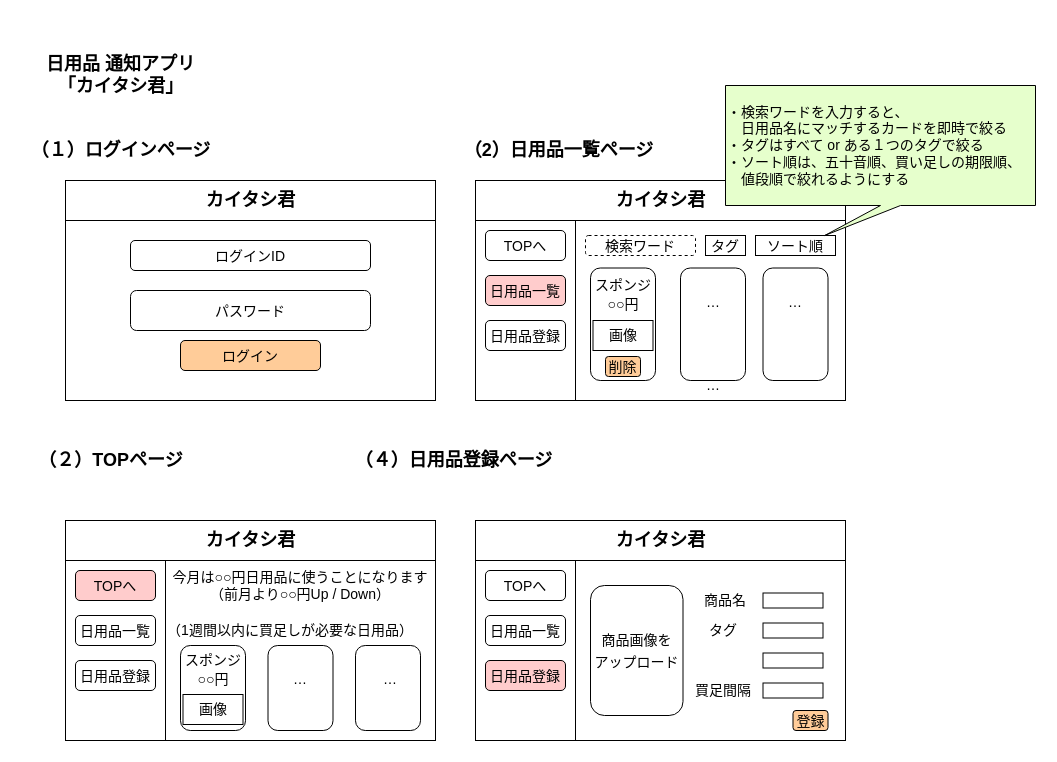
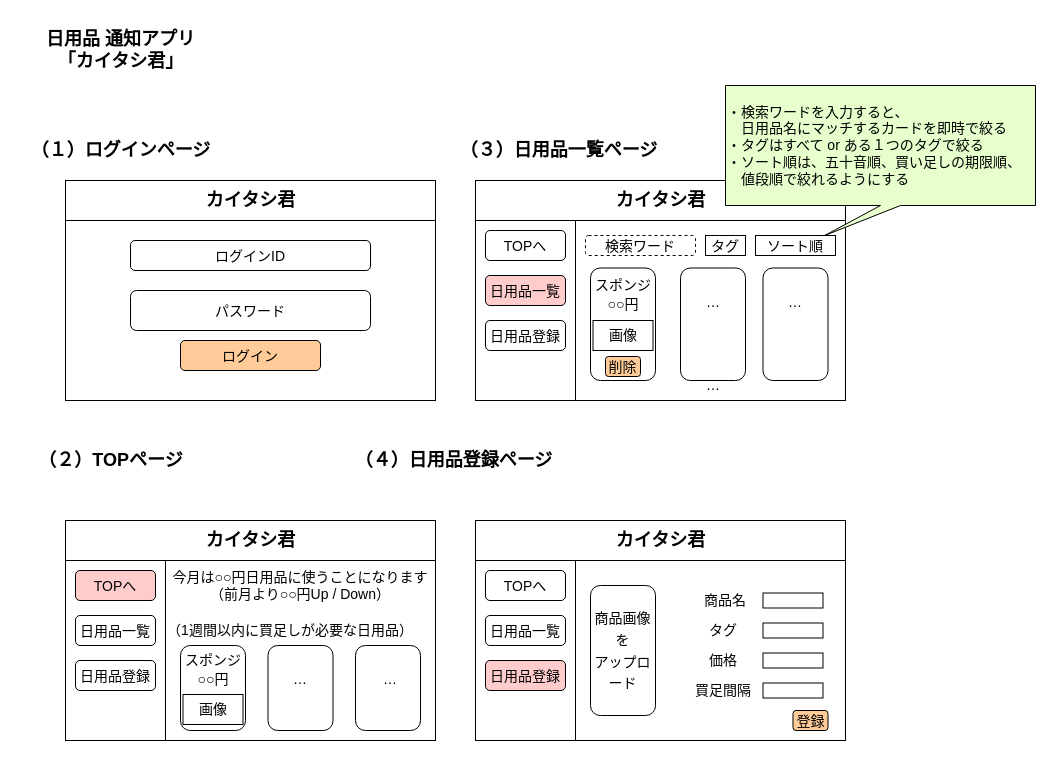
  <mxCell id="0" />
  <mxCell id="1" parent="0" />
  <mxCell id="2" value="" style="rounded=0;whiteSpace=wrap;html=1;fontSize=18;" vertex="1" parent="1"><mxGeometry x="475" y="180" width="370" height="220" as="geometry" /></mxCell>
- <mxCell id="3" value="&lt;b&gt;&lt;font style=&quot;font-size: 18px;&quot;&gt;日用品 通知アプリ&lt;br&gt;「カイタシ君」&lt;/font&gt;&lt;/b&gt;" style="text;html=1;align=center;verticalAlign=middle;resizable=0;points=[];autosize=1;strokeColor=none;fillColor=none;" vertex="1" parent="1"><mxGeometry x="35" y="45" width="170" height="60" as="geometry" /></mxCell>
+ <mxCell id="3" value="&lt;b&gt;&lt;font style=&quot;font-size: 18px;&quot;&gt;日用品 通知アプリ&lt;br&gt;「カイタシ君」&lt;/font&gt;&lt;/b&gt;" style="text;html=1;align=center;verticalAlign=middle;resizable=0;points=[];autosize=1;strokeColor=none;fillColor=none;" vertex="1" parent="1"><mxGeometry x="35" y="20" width="170" height="60" as="geometry" /></mxCell>
  <mxCell id="4" value="" style="rounded=0;whiteSpace=wrap;html=1;fontSize=18;" vertex="1" parent="1"><mxGeometry x="65" y="180" width="370" height="220" as="geometry" /></mxCell>
  <mxCell id="5" value="&lt;span style=&quot;font-size: 18px;&quot;&gt;&lt;b&gt;（１）ログインページ&lt;/b&gt;&lt;/span&gt;" style="text;html=1;align=center;verticalAlign=middle;resizable=0;points=[];autosize=1;strokeColor=none;fillColor=none;" vertex="1" parent="1"><mxGeometry x="20" y="130" width="200" height="40" as="geometry" /></mxCell>
  <mxCell id="6" value="" style="rounded=0;whiteSpace=wrap;html=1;fontSize=18;" vertex="1" parent="1"><mxGeometry x="65" y="180" width="370" height="40" as="geometry" /></mxCell>
  <mxCell id="7" value="&lt;span style=&quot;font-size: 18px;&quot;&gt;&lt;b&gt;カイタシ君&lt;/b&gt;&lt;/span&gt;" style="text;html=1;align=center;verticalAlign=middle;resizable=0;points=[];autosize=1;strokeColor=none;fillColor=none;" vertex="1" parent="1"><mxGeometry x="195" y="180" width="110" height="40" as="geometry" /></mxCell>
  <mxCell id="8" value="&lt;font style=&quot;font-size: 14px;&quot;&gt;ログインID&lt;/font&gt;" style="rounded=1;whiteSpace=wrap;html=1;fontSize=18;" vertex="1" parent="1"><mxGeometry x="130" y="240" width="240" height="30" as="geometry" /></mxCell>
  <mxCell id="9" value="&lt;font style=&quot;font-size: 14px;&quot;&gt;パスワード&lt;/font&gt;" style="rounded=1;whiteSpace=wrap;html=1;fontSize=18;" vertex="1" parent="1"><mxGeometry x="130" y="290" width="240" height="40" as="geometry" /></mxCell>
  <mxCell id="10" value="&lt;font style=&quot;font-size: 14px;&quot;&gt;ログイン&lt;/font&gt;" style="rounded=1;whiteSpace=wrap;html=1;fontSize=18;fillColor=#FFCC99;" vertex="1" parent="1"><mxGeometry x="180" y="340" width="140" height="30" as="geometry" /></mxCell>
  <mxCell id="11" value="&lt;span style=&quot;font-size: 18px;&quot;&gt;&lt;b&gt;（２）TOPページ&lt;/b&gt;&lt;/span&gt;" style="text;html=1;align=center;verticalAlign=middle;resizable=0;points=[];autosize=1;strokeColor=none;fillColor=none;" vertex="1" parent="1"><mxGeometry x="25" y="440" width="170" height="40" as="geometry" /></mxCell>
  <mxCell id="12" value="" style="rounded=0;whiteSpace=wrap;html=1;fontSize=18;" vertex="1" parent="1"><mxGeometry x="65" y="520" width="370" height="220" as="geometry" /></mxCell>
  <mxCell id="13" value="" style="rounded=0;whiteSpace=wrap;html=1;fontSize=18;" vertex="1" parent="1"><mxGeometry x="65" y="520" width="370" height="40" as="geometry" /></mxCell>
  <mxCell id="14" value="&lt;span style=&quot;font-size: 18px;&quot;&gt;&lt;b&gt;カイタシ君&lt;/b&gt;&lt;/span&gt;" style="text;html=1;align=center;verticalAlign=middle;resizable=0;points=[];autosize=1;strokeColor=none;fillColor=none;" vertex="1" parent="1"><mxGeometry x="195" y="520" width="110" height="40" as="geometry" /></mxCell>
  <mxCell id="15" value="" style="rounded=0;whiteSpace=wrap;html=1;fontSize=18;" vertex="1" parent="1"><mxGeometry x="65" y="560" width="100" height="180" as="geometry" /></mxCell>
  <mxCell id="16" value="&lt;font style=&quot;font-size: 14px;&quot;&gt;TOPへ&lt;/font&gt;" style="rounded=1;whiteSpace=wrap;html=1;fontSize=18;fillColor=#FFCCCC;" vertex="1" parent="1"><mxGeometry x="75" y="570" width="80" height="30" as="geometry" /></mxCell>
  <mxCell id="17" value="&lt;span style=&quot;font-size: 14px;&quot;&gt;日用品一覧&lt;/span&gt;" style="rounded=1;whiteSpace=wrap;html=1;fontSize=18;" vertex="1" parent="1"><mxGeometry x="75" y="615" width="80" height="30" as="geometry" /></mxCell>
  <mxCell id="18" value="&lt;span style=&quot;font-size: 14px;&quot;&gt;日用品登録&lt;/span&gt;" style="rounded=1;whiteSpace=wrap;html=1;fontSize=18;" vertex="1" parent="1"><mxGeometry x="75" y="660" width="80" height="30" as="geometry" /></mxCell>
  <mxCell id="19" value="今月は○○円日用品に使うことになります&lt;br&gt;（前月より○○円Up / Down）" style="text;html=1;strokeColor=none;fillColor=none;align=center;verticalAlign=middle;whiteSpace=wrap;rounded=0;fontSize=14;" vertex="1" parent="1"><mxGeometry x="165" y="570" width="270" height="30" as="geometry" /></mxCell>
  <mxCell id="20" value="（1週間以内に買足しが必要な日用品）" style="text;html=1;strokeColor=none;fillColor=none;align=center;verticalAlign=middle;whiteSpace=wrap;rounded=0;fontSize=14;" vertex="1" parent="1"><mxGeometry x="165" y="615" width="250" height="30" as="geometry" /></mxCell>
  <mxCell id="21" value="" style="rounded=1;whiteSpace=wrap;html=1;fontSize=18;" vertex="1" parent="1"><mxGeometry x="180" y="645" width="65" height="85" as="geometry" /></mxCell>
  <mxCell id="22" value="" style="rounded=1;whiteSpace=wrap;html=1;fontSize=18;" vertex="1" parent="1"><mxGeometry x="355" y="645" width="65" height="85" as="geometry" /></mxCell>
  <mxCell id="23" value="" style="rounded=1;whiteSpace=wrap;html=1;fontSize=18;" vertex="1" parent="1"><mxGeometry x="267.5" y="645" width="65" height="85" as="geometry" /></mxCell>
  <mxCell id="24" value="スポンジ" style="text;html=1;strokeColor=none;fillColor=none;align=center;verticalAlign=middle;whiteSpace=wrap;rounded=0;fontSize=14;" vertex="1" parent="1"><mxGeometry x="167.5" y="645" width="90" height="30" as="geometry" /></mxCell>
  <mxCell id="25" value="○○円" style="text;html=1;strokeColor=none;fillColor=none;align=center;verticalAlign=middle;whiteSpace=wrap;rounded=0;fontSize=14;" vertex="1" parent="1"><mxGeometry x="167.5" y="664" width="90" height="30" as="geometry" /></mxCell>
  <mxCell id="26" value="画像" style="text;html=1;strokeColor=#000000;fillColor=none;align=center;verticalAlign=middle;whiteSpace=wrap;rounded=0;fontSize=14;" vertex="1" parent="1"><mxGeometry x="182.5" y="694" width="60" height="30" as="geometry" /></mxCell>
  <mxCell id="27" value="…" style="text;html=1;strokeColor=none;fillColor=none;align=center;verticalAlign=middle;whiteSpace=wrap;rounded=0;fontSize=14;" vertex="1" parent="1"><mxGeometry x="280" y="664" width="40" height="30" as="geometry" /></mxCell>
  <mxCell id="28" value="…" style="text;html=1;strokeColor=none;fillColor=none;align=center;verticalAlign=middle;whiteSpace=wrap;rounded=0;fontSize=14;" vertex="1" parent="1"><mxGeometry x="370" y="664" width="40" height="30" as="geometry" /></mxCell>
- <mxCell id="29" value="&lt;span style=&quot;font-size: 18px;&quot;&gt;&lt;b&gt;（2）日用品一覧ページ&lt;/b&gt;&lt;/span&gt;" style="text;html=1;align=center;verticalAlign=middle;resizable=0;points=[];autosize=1;strokeColor=none;fillColor=none;" vertex="1" parent="1"><mxGeometry x="447.5" y="130" width="220" height="40" as="geometry" /></mxCell>
+ <mxCell id="29" value="&lt;span style=&quot;font-size: 18px;&quot;&gt;&lt;b&gt;（３）日用品一覧ページ&lt;/b&gt;&lt;/span&gt;" style="text;html=1;align=center;verticalAlign=middle;resizable=0;points=[];autosize=1;strokeColor=none;fillColor=none;" vertex="1" parent="1"><mxGeometry x="447.5" y="130" width="220" height="40" as="geometry" /></mxCell>
  <mxCell id="30" value="" style="rounded=0;whiteSpace=wrap;html=1;fontSize=18;" vertex="1" parent="1"><mxGeometry x="475" y="180" width="370" height="40" as="geometry" /></mxCell>
  <mxCell id="31" value="&lt;span style=&quot;font-size: 18px;&quot;&gt;&lt;b&gt;カイタシ君&lt;/b&gt;&lt;/span&gt;" style="text;html=1;align=center;verticalAlign=middle;resizable=0;points=[];autosize=1;strokeColor=none;fillColor=none;" vertex="1" parent="1"><mxGeometry x="605" y="180" width="110" height="40" as="geometry" /></mxCell>
  <mxCell id="32" value="" style="rounded=0;whiteSpace=wrap;html=1;fontSize=18;" vertex="1" parent="1"><mxGeometry x="475" y="220" width="100" height="180" as="geometry" /></mxCell>
  <mxCell id="33" value="&lt;font style=&quot;font-size: 14px;&quot;&gt;TOPへ&lt;/font&gt;" style="rounded=1;whiteSpace=wrap;html=1;fontSize=18;fillColor=none;" vertex="1" parent="1"><mxGeometry x="485" y="230" width="80" height="30" as="geometry" /></mxCell>
  <mxCell id="34" value="&lt;span style=&quot;font-size: 14px;&quot;&gt;日用品一覧&lt;/span&gt;" style="rounded=1;whiteSpace=wrap;html=1;fontSize=18;fillColor=#FFCCCC;" vertex="1" parent="1"><mxGeometry x="485" y="275" width="80" height="30" as="geometry" /></mxCell>
  <mxCell id="35" value="&lt;span style=&quot;font-size: 14px;&quot;&gt;日用品登録&lt;/span&gt;" style="rounded=1;whiteSpace=wrap;html=1;fontSize=18;" vertex="1" parent="1"><mxGeometry x="485" y="320" width="80" height="30" as="geometry" /></mxCell>
  <mxCell id="36" value="&lt;font style=&quot;font-size: 14px;&quot;&gt;検索ワード&lt;/font&gt;" style="rounded=1;whiteSpace=wrap;html=1;fontSize=18;dashed=1;" vertex="1" parent="1"><mxGeometry x="585" y="235" width="110" height="20" as="geometry" /></mxCell>
  <mxCell id="37" value="&lt;font style=&quot;font-size: 14px;&quot;&gt;ソート順&lt;/font&gt;" style="rounded=0;whiteSpace=wrap;html=1;fontSize=18;" vertex="1" parent="1"><mxGeometry x="755" y="235" width="80" height="20" as="geometry" /></mxCell>
  <mxCell id="38" value="・検索ワードを入力すると、&lt;br&gt;　日用品名にマッチするカードを即時で絞る&lt;br&gt;・タグはすべて or ある１つのタグで絞る&lt;br&gt;・ソート順は、五十音順、買い足しの期限順、&lt;br&gt;　値段順で絞れるようにする" style="shape=callout;whiteSpace=wrap;html=1;perimeter=calloutPerimeter;strokeColor=#000000;fontSize=14;fillColor=#E6FFCC;position2=0.32;align=left;" vertex="1" parent="1"><mxGeometry x="725" y="85" width="310" height="150" as="geometry" /></mxCell>
  <mxCell id="39" value="&lt;font style=&quot;font-size: 14px;&quot;&gt;タグ&lt;/font&gt;" style="rounded=0;whiteSpace=wrap;html=1;fontSize=18;" vertex="1" parent="1"><mxGeometry x="705" y="235" width="40" height="20" as="geometry" /></mxCell>
  <mxCell id="40" value="" style="rounded=1;whiteSpace=wrap;html=1;fontSize=18;" vertex="1" parent="1"><mxGeometry x="590" y="267.5" width="65" height="112.5" as="geometry" /></mxCell>
  <mxCell id="41" value="スポンジ" style="text;html=1;strokeColor=none;fillColor=none;align=center;verticalAlign=middle;whiteSpace=wrap;rounded=0;fontSize=14;" vertex="1" parent="1"><mxGeometry x="577.5" y="270" width="90" height="30" as="geometry" /></mxCell>
  <mxCell id="42" value="○○円" style="text;html=1;strokeColor=none;fillColor=none;align=center;verticalAlign=middle;whiteSpace=wrap;rounded=0;fontSize=14;" vertex="1" parent="1"><mxGeometry x="577.5" y="289" width="90" height="30" as="geometry" /></mxCell>
  <mxCell id="43" value="画像" style="text;html=1;strokeColor=#000000;fillColor=none;align=center;verticalAlign=middle;whiteSpace=wrap;rounded=0;fontSize=14;" vertex="1" parent="1"><mxGeometry x="592.5" y="320" width="60" height="30" as="geometry" /></mxCell>
  <mxCell id="44" value="" style="rounded=1;whiteSpace=wrap;html=1;fontSize=18;" vertex="1" parent="1"><mxGeometry x="680" y="267.5" width="65" height="112.5" as="geometry" /></mxCell>
  <mxCell id="45" value="…" style="text;html=1;strokeColor=none;fillColor=none;align=center;verticalAlign=middle;whiteSpace=wrap;rounded=0;fontSize=14;" vertex="1" parent="1"><mxGeometry x="692.5" y="286.5" width="40" height="30" as="geometry" /></mxCell>
  <mxCell id="46" value="" style="rounded=1;whiteSpace=wrap;html=1;fontSize=18;" vertex="1" parent="1"><mxGeometry x="762.5" y="267.5" width="65" height="112.5" as="geometry" /></mxCell>
  <mxCell id="47" value="…" style="text;html=1;strokeColor=none;fillColor=none;align=center;verticalAlign=middle;whiteSpace=wrap;rounded=0;fontSize=14;" vertex="1" parent="1"><mxGeometry x="775" y="286.5" width="40" height="30" as="geometry" /></mxCell>
  <mxCell id="48" value="…" style="text;html=1;strokeColor=none;fillColor=none;align=center;verticalAlign=middle;whiteSpace=wrap;rounded=0;fontSize=14;" vertex="1" parent="1"><mxGeometry x="692.5" y="370" width="40" height="30" as="geometry" /></mxCell>
  <mxCell id="49" value="" style="rounded=0;whiteSpace=wrap;html=1;fontSize=18;" vertex="1" parent="1"><mxGeometry x="475" y="520" width="370" height="220" as="geometry" /></mxCell>
  <mxCell id="50" value="" style="rounded=0;whiteSpace=wrap;html=1;fontSize=18;" vertex="1" parent="1"><mxGeometry x="475" y="520" width="370" height="40" as="geometry" /></mxCell>
  <mxCell id="51" value="&lt;span style=&quot;font-size: 18px;&quot;&gt;&lt;b&gt;カイタシ君&lt;/b&gt;&lt;/span&gt;" style="text;html=1;align=center;verticalAlign=middle;resizable=0;points=[];autosize=1;strokeColor=none;fillColor=none;" vertex="1" parent="1"><mxGeometry x="605" y="520" width="110" height="40" as="geometry" /></mxCell>
  <mxCell id="52" value="" style="rounded=0;whiteSpace=wrap;html=1;fontSize=18;" vertex="1" parent="1"><mxGeometry x="475" y="560" width="100" height="180" as="geometry" /></mxCell>
  <mxCell id="53" value="&lt;font style=&quot;font-size: 14px;&quot;&gt;TOPへ&lt;/font&gt;" style="rounded=1;whiteSpace=wrap;html=1;fontSize=18;fillColor=none;" vertex="1" parent="1"><mxGeometry x="485" y="570" width="80" height="30" as="geometry" /></mxCell>
  <mxCell id="54" value="&lt;span style=&quot;font-size: 14px;&quot;&gt;日用品一覧&lt;/span&gt;" style="rounded=1;whiteSpace=wrap;html=1;fontSize=18;" vertex="1" parent="1"><mxGeometry x="485" y="615" width="80" height="30" as="geometry" /></mxCell>
  <mxCell id="55" value="&lt;span style=&quot;font-size: 14px;&quot;&gt;日用品登録&lt;/span&gt;" style="rounded=1;whiteSpace=wrap;html=1;fontSize=18;fillColor=#FFCCCC;" vertex="1" parent="1"><mxGeometry x="485" y="660" width="80" height="30" as="geometry" /></mxCell>
  <mxCell id="56" value="&lt;span style=&quot;font-size: 18px;&quot;&gt;&lt;b&gt;（４）日用品登録ページ&lt;/b&gt;&lt;/span&gt;" style="text;html=1;align=center;verticalAlign=middle;resizable=0;points=[];autosize=1;strokeColor=none;fillColor=none;" vertex="1" parent="1"><mxGeometry x="342.5" y="440" width="220" height="40" as="geometry" /></mxCell>
- <mxCell id="57" value="&lt;font style=&quot;font-size: 14px;&quot;&gt;商品画像を&lt;br&gt;アップロード&lt;/font&gt;" style="rounded=1;whiteSpace=wrap;html=1;fontSize=18;" vertex="1" parent="1"><mxGeometry x="590" y="585" width="92.5" height="130" as="geometry" /></mxCell>
+ <mxCell id="57" value="&lt;font style=&quot;font-size: 14px;&quot;&gt;商品画像を&lt;br&gt;アップロード&lt;/font&gt;" style="rounded=1;whiteSpace=wrap;html=1;fontSize=18;" vertex="1" parent="1"><mxGeometry x="590" y="585" width="65" height="130" as="geometry" /></mxCell>
  <mxCell id="58" value="商品名" style="text;html=1;strokeColor=none;fillColor=none;align=center;verticalAlign=middle;whiteSpace=wrap;rounded=0;fontSize=14;" vertex="1" parent="1"><mxGeometry x="695" y="585" width="60" height="30" as="geometry" /></mxCell>
  <mxCell id="59" value="タグ" style="text;html=1;strokeColor=none;fillColor=none;align=center;verticalAlign=middle;whiteSpace=wrap;rounded=0;fontSize=14;" vertex="1" parent="1"><mxGeometry x="692.5" y="615" width="60" height="30" as="geometry" /></mxCell>
  <mxCell id="60" value="&lt;font style=&quot;font-size: 14px;&quot;&gt;削除&lt;/font&gt;" style="rounded=1;whiteSpace=wrap;html=1;fontSize=18;fillColor=#FFCC99;" vertex="1" parent="1"><mxGeometry x="605" y="356" width="35" height="20" as="geometry" /></mxCell>
+ <mxCell id="61" value="価格" style="text;html=1;strokeColor=none;fillColor=none;align=center;verticalAlign=middle;whiteSpace=wrap;rounded=0;fontSize=14;" vertex="1" parent="1"><mxGeometry x="692.5" y="645" width="60" height="30" as="geometry" /></mxCell>
  <mxCell id="62" value="買足間隔" style="text;html=1;strokeColor=none;fillColor=none;align=center;verticalAlign=middle;whiteSpace=wrap;rounded=0;fontSize=14;" vertex="1" parent="1"><mxGeometry x="692.5" y="675" width="60" height="30" as="geometry" /></mxCell>
  <mxCell id="63" value="" style="rounded=0;whiteSpace=wrap;html=1;strokeColor=#000000;fontSize=14;fillColor=#FFFFFF;" vertex="1" parent="1"><mxGeometry x="762.5" y="592.5" width="60" height="15" as="geometry" /></mxCell>
  <mxCell id="64" value="" style="rounded=0;whiteSpace=wrap;html=1;strokeColor=#000000;fontSize=14;fillColor=#FFFFFF;" vertex="1" parent="1"><mxGeometry x="762.5" y="622.5" width="60" height="15" as="geometry" /></mxCell>
  <mxCell id="65" value="" style="rounded=0;whiteSpace=wrap;html=1;strokeColor=#000000;fontSize=14;fillColor=#FFFFFF;" vertex="1" parent="1"><mxGeometry x="762.5" y="652.5" width="60" height="15" as="geometry" /></mxCell>
  <mxCell id="66" value="" style="rounded=0;whiteSpace=wrap;html=1;strokeColor=#000000;fontSize=14;fillColor=#FFFFFF;" vertex="1" parent="1"><mxGeometry x="762.5" y="682.5" width="60" height="15" as="geometry" /></mxCell>
  <mxCell id="67" value="&lt;font style=&quot;font-size: 14px;&quot;&gt;登録&lt;/font&gt;" style="rounded=1;whiteSpace=wrap;html=1;fontSize=18;fillColor=#FFCC99;" vertex="1" parent="1"><mxGeometry x="792.5" y="710" width="35" height="20" as="geometry" /></mxCell>
